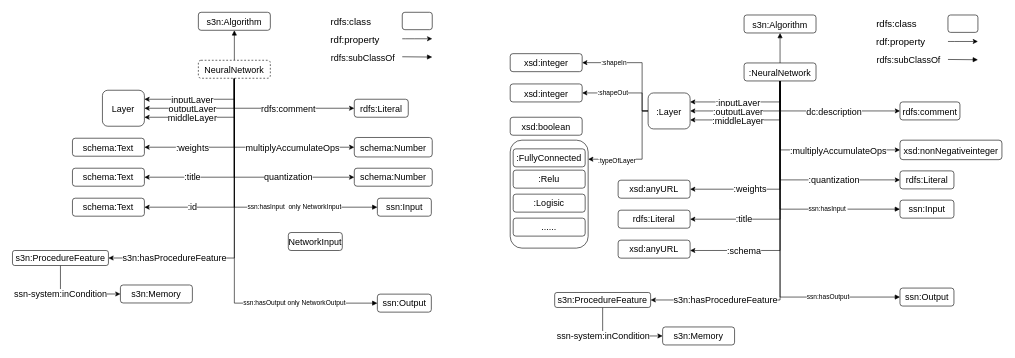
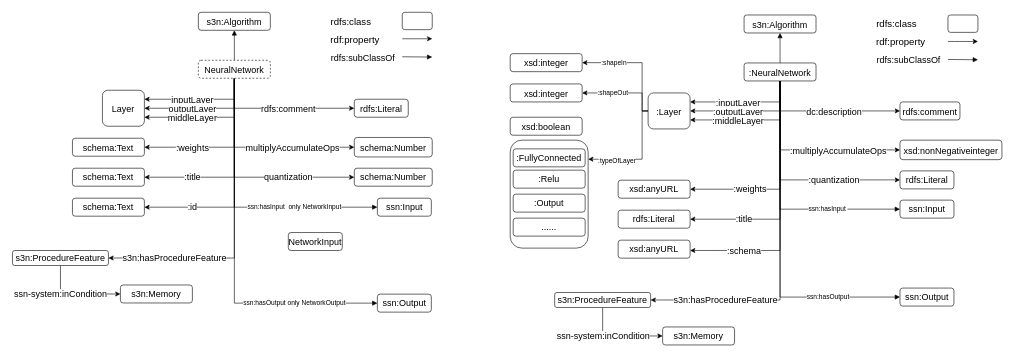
  <mxCell id="0" />
  <mxCell id="1" parent="0" />
  <mxCell id="2" value="s3n:Algorithm" style="rounded=1;whiteSpace=wrap;html=1;fontSize=15;" parent="1" vertex="1"><mxGeometry x="330" y="20" width="120" height="30" as="geometry" /></mxCell>
  <mxCell id="3" value=":title" style="edgeStyle=orthogonalEdgeStyle;rounded=0;orthogonalLoop=1;jettySize=auto;html=1;exitX=0.5;exitY=1;exitDx=0;exitDy=0;fontSize=15;" parent="1" source="16" edge="1"><mxGeometry x="0.492" relative="1" as="geometry"><mxPoint x="240" y="295" as="targetPoint" /><Array as="points"><mxPoint x="390" y="295" /></Array><mxPoint as="offset" /></mxGeometry></mxCell>
  <mxCell id="4" value=":id" style="edgeStyle=orthogonalEdgeStyle;rounded=0;orthogonalLoop=1;jettySize=auto;html=1;exitX=0.5;exitY=1;exitDx=0;exitDy=0;entryX=1;entryY=0.5;entryDx=0;entryDy=0;fontSize=15;" parent="1" source="16" target="22" edge="1"><mxGeometry x="0.562" relative="1" as="geometry"><mxPoint x="390" y="540" as="targetPoint" /><mxPoint as="offset" /></mxGeometry></mxCell>
  <mxCell id="5" value=":weights" style="edgeStyle=orthogonalEdgeStyle;rounded=0;orthogonalLoop=1;jettySize=auto;html=1;exitX=0.5;exitY=1;exitDx=0;exitDy=0;entryX=1;entryY=0.5;entryDx=0;entryDy=0;fontSize=15;" parent="1" source="16" target="17" edge="1"><mxGeometry x="0.396" relative="1" as="geometry"><mxPoint x="850" y="310" as="targetPoint" /><mxPoint as="offset" /></mxGeometry></mxCell>
  <mxCell id="6" value="inputLayer" style="edgeStyle=orthogonalEdgeStyle;rounded=0;orthogonalLoop=1;jettySize=auto;html=1;exitX=0.5;exitY=1;exitDx=0;exitDy=0;entryX=1;entryY=0.25;entryDx=0;entryDy=0;fontSize=15;" parent="1" source="16" target="18" edge="1"><mxGeometry x="0.135" relative="1" as="geometry"><mxPoint as="offset" /></mxGeometry></mxCell>
  <mxCell id="7" value="outputLayer" style="edgeStyle=orthogonalEdgeStyle;rounded=0;orthogonalLoop=1;jettySize=auto;html=1;exitX=0.5;exitY=1;exitDx=0;exitDy=0;entryX=1;entryY=0.5;entryDx=0;entryDy=0;fontSize=15;" parent="1" source="16" target="18" edge="1"><mxGeometry x="0.2" relative="1" as="geometry"><mxPoint x="80" y="200" as="targetPoint" /><mxPoint as="offset" /></mxGeometry></mxCell>
  <mxCell id="8" value="middleLayer" style="edgeStyle=orthogonalEdgeStyle;rounded=0;orthogonalLoop=1;jettySize=auto;html=1;exitX=0.5;exitY=1;exitDx=0;exitDy=0;entryX=1;entryY=0.75;entryDx=0;entryDy=0;fontSize=15;" parent="1" source="16" target="18" edge="1"><mxGeometry x="0.256" relative="1" as="geometry"><mxPoint as="offset" /></mxGeometry></mxCell>
  <mxCell id="9" value="rdfs:comment" style="edgeStyle=orthogonalEdgeStyle;rounded=0;orthogonalLoop=1;jettySize=auto;html=1;exitX=0.5;exitY=1;exitDx=0;exitDy=0;entryX=0;entryY=0.5;entryDx=0;entryDy=0;fontSize=15;" parent="1" source="16" target="23" edge="1"><mxGeometry x="0.12" relative="1" as="geometry"><mxPoint as="offset" /></mxGeometry></mxCell>
  <mxCell id="10" value="multiplyAccumulateOps" style="edgeStyle=orthogonalEdgeStyle;rounded=0;orthogonalLoop=1;jettySize=auto;html=1;exitX=0.5;exitY=1;exitDx=0;exitDy=0;entryX=0;entryY=0.5;entryDx=0;entryDy=0;fontSize=15;" parent="1" source="16" target="19" edge="1"><mxGeometry x="0.346" relative="1" as="geometry"><mxPoint as="offset" /></mxGeometry></mxCell>
  <mxCell id="11" value="quantization" style="edgeStyle=orthogonalEdgeStyle;rounded=0;orthogonalLoop=1;jettySize=auto;html=1;exitX=0.5;exitY=1;exitDx=0;exitDy=0;entryX=0;entryY=0.5;entryDx=0;entryDy=0;fontSize=15;" parent="1" source="16" target="20" edge="1"><mxGeometry x="0.397" relative="1" as="geometry"><mxPoint as="offset" /></mxGeometry></mxCell>
  <mxCell id="12" value="s3n:hasProcedureFeature" style="edgeStyle=orthogonalEdgeStyle;rounded=0;orthogonalLoop=1;jettySize=auto;html=1;exitX=0.5;exitY=1;exitDx=0;exitDy=0;fontSize=15;endArrow=classic;endFill=1;entryX=1;entryY=0.5;entryDx=0;entryDy=0;" parent="1" source="16" target="31" edge="1"><mxGeometry x="0.571" relative="1" as="geometry"><mxPoint x="520" y="620" as="targetPoint" /><mxPoint as="offset" /></mxGeometry></mxCell>
  <mxCell id="13" style="edgeStyle=orthogonalEdgeStyle;rounded=0;orthogonalLoop=1;jettySize=auto;html=1;exitX=0.5;exitY=0;exitDx=0;exitDy=0;entryX=0.5;entryY=1;entryDx=0;entryDy=0;fontSize=15;endArrow=block;endFill=1;" parent="1" source="16" target="2" edge="1"><mxGeometry relative="1" as="geometry" /></mxCell>
  <mxCell id="14" value="ssn:hasInput&amp;nbsp; only NetworkInput" style="edgeStyle=orthogonalEdgeStyle;rounded=0;orthogonalLoop=1;jettySize=auto;html=1;exitX=0.5;exitY=1;exitDx=0;exitDy=0;entryX=0;entryY=0.5;entryDx=0;entryDy=0;endArrow=block;endFill=1;" parent="1" source="16" target="34" edge="1"><mxGeometry x="0.389" relative="1" as="geometry"><mxPoint as="offset" /></mxGeometry></mxCell>
  <mxCell id="15" value="ssn:hasOutput only NetworkOutput" style="edgeStyle=orthogonalEdgeStyle;rounded=0;orthogonalLoop=1;jettySize=auto;html=1;exitX=0.5;exitY=1;exitDx=0;exitDy=0;entryX=0;entryY=0.5;entryDx=0;entryDy=0;endArrow=block;endFill=1;" parent="1" source="16" target="35" edge="1"><mxGeometry x="0.548" relative="1" as="geometry"><mxPoint as="offset" /></mxGeometry></mxCell>
  <mxCell id="16" value="NeuralNetwork" style="rounded=1;whiteSpace=wrap;html=1;fontSize=15;dashed=1;" parent="1" vertex="1"><mxGeometry x="330" y="100" width="120" height="30" as="geometry" /></mxCell>
  <mxCell id="17" value="schema:Text" style="rounded=1;whiteSpace=wrap;html=1;fontSize=15;" parent="1" vertex="1"><mxGeometry x="120" y="230" width="120" height="30" as="geometry" /></mxCell>
  <mxCell id="18" value="Layer" style="rounded=1;whiteSpace=wrap;html=1;fontSize=15;" parent="1" vertex="1"><mxGeometry x="170" y="150" width="70" height="60" as="geometry" /></mxCell>
  <mxCell id="19" value="schema:Number" style="rounded=1;whiteSpace=wrap;html=1;fontSize=15;" parent="1" vertex="1"><mxGeometry x="590" y="228.75" width="130" height="32.5" as="geometry" /></mxCell>
  <mxCell id="20" value="schema:Number" style="rounded=1;whiteSpace=wrap;html=1;fontSize=15;" parent="1" vertex="1"><mxGeometry x="590" y="280" width="130" height="30" as="geometry" /></mxCell>
  <mxCell id="21" value="schema:Text" style="rounded=1;whiteSpace=wrap;html=1;fontSize=15;" parent="1" vertex="1"><mxGeometry x="120" y="280" width="120" height="30" as="geometry" /></mxCell>
  <mxCell id="22" value="schema:Text" style="rounded=1;whiteSpace=wrap;html=1;fontSize=15;" parent="1" vertex="1"><mxGeometry x="120" y="330" width="120" height="30" as="geometry" /></mxCell>
  <mxCell id="23" value="rdfs:Literal" style="rounded=1;whiteSpace=wrap;html=1;fontSize=15;" parent="1" vertex="1"><mxGeometry x="590" y="165" width="90" height="30" as="geometry" /></mxCell>
  <mxCell id="24" style="edgeStyle=orthogonalEdgeStyle;rounded=0;orthogonalLoop=1;jettySize=auto;html=1;exitX=0.5;exitY=1;exitDx=0;exitDy=0;fontSize=15;" parent="1" edge="1"><mxGeometry relative="1" as="geometry"><mxPoint x="725" y="495" as="sourcePoint" /><mxPoint x="725" y="495" as="targetPoint" /></mxGeometry></mxCell>
  <mxCell id="25" value="" style="rounded=1;whiteSpace=wrap;html=1;fontSize=16;" parent="1" vertex="1"><mxGeometry x="670" y="20" width="50" height="29" as="geometry" /></mxCell>
  <mxCell id="26" value="rdfs:class" style="text;html=1;align=center;verticalAlign=middle;resizable=0;points=[];autosize=1;strokeColor=none;fontSize=16;" parent="1" vertex="1"><mxGeometry x="544" y="24.5" width="80" height="20" as="geometry" /></mxCell>
  <mxCell id="27" value="rdf:property" style="text;html=1;align=center;verticalAlign=middle;resizable=0;points=[];autosize=1;strokeColor=none;fontSize=16;" parent="1" vertex="1"><mxGeometry x="541" y="54.5" width="100" height="20" as="geometry" /></mxCell>
  <mxCell id="28" value="" style="endArrow=classic;html=1;fontSize=16;" parent="1" edge="1"><mxGeometry width="50" height="50" relative="1" as="geometry"><mxPoint x="670" y="64.16" as="sourcePoint" /><mxPoint x="720" y="64.16" as="targetPoint" /><Array as="points"><mxPoint x="680" y="64.16" /></Array></mxGeometry></mxCell>
  <mxCell id="29" value="" style="endArrow=block;html=1;fontSize=16;endFill=1;" parent="1" edge="1"><mxGeometry width="50" height="50" relative="1" as="geometry"><mxPoint x="670" y="94.16" as="sourcePoint" /><mxPoint x="720" y="94.66" as="targetPoint" /></mxGeometry></mxCell>
  <mxCell id="30" value="ssn-system:inCondition" style="edgeStyle=orthogonalEdgeStyle;rounded=0;orthogonalLoop=1;jettySize=auto;html=1;exitX=0.5;exitY=1;exitDx=0;exitDy=0;entryX=0;entryY=0.5;entryDx=0;entryDy=0;fontSize=15;endArrow=classic;endFill=1;" parent="1" source="31" target="32" edge="1"><mxGeometry x="-0.356" relative="1" as="geometry"><mxPoint as="offset" /><Array as="points"><mxPoint x="100" y="489.75" /></Array></mxGeometry></mxCell>
  <mxCell id="31" value="s3n:ProcedureFeature" style="rounded=1;whiteSpace=wrap;html=1;fontSize=15;" parent="1" vertex="1"><mxGeometry x="20" y="417.25" width="160" height="25" as="geometry" /></mxCell>
  <mxCell id="32" value="s3n:Memory" style="rounded=1;whiteSpace=wrap;html=1;fontSize=15;" parent="1" vertex="1"><mxGeometry x="200" y="474.75" width="120" height="30" as="geometry" /></mxCell>
  <mxCell id="33" value="rdfs:subClassOf" style="text;html=1;align=center;verticalAlign=middle;resizable=0;points=[];autosize=1;strokeColor=none;fontSize=15;" parent="1" vertex="1"><mxGeometry x="544" y="84.5" width="120" height="20" as="geometry" /></mxCell>
  <mxCell id="34" value="ssn:Input" style="rounded=1;whiteSpace=wrap;html=1;fontSize=15;" parent="1" vertex="1"><mxGeometry x="628.5" y="330" width="90" height="30" as="geometry" /></mxCell>
  <mxCell id="35" value="ssn:Output" style="rounded=1;whiteSpace=wrap;html=1;fontSize=15;" parent="1" vertex="1"><mxGeometry x="628.5" y="490" width="90" height="30" as="geometry" /></mxCell>
  <mxCell id="36" value="s3n:Algorithm" style="rounded=1;whiteSpace=wrap;html=1;fontSize=15;" parent="1" vertex="1"><mxGeometry x="1240" y="24.5" width="120" height="30" as="geometry" /></mxCell>
  <mxCell id="37" value=":title" style="edgeStyle=orthogonalEdgeStyle;rounded=0;orthogonalLoop=1;jettySize=auto;html=1;exitX=0.5;exitY=1;exitDx=0;exitDy=0;fontSize=15;entryX=1;entryY=0.5;entryDx=0;entryDy=0;" parent="1" source="49" target="60" edge="1"><mxGeometry x="0.527" relative="1" as="geometry"><mxPoint x="1150" y="360" as="targetPoint" /><Array as="points"><mxPoint x="1300" y="365" /></Array><mxPoint as="offset" /></mxGeometry></mxCell>
  <mxCell id="38" value=":weights" style="edgeStyle=orthogonalEdgeStyle;rounded=0;orthogonalLoop=1;jettySize=auto;html=1;exitX=0.5;exitY=1;exitDx=0;exitDy=0;entryX=1;entryY=0.5;entryDx=0;entryDy=0;fontSize=15;" parent="1" source="49" target="50" edge="1"><mxGeometry x="0.396" relative="1" as="geometry"><mxPoint x="1760" y="314.5" as="targetPoint" /><mxPoint as="offset" /></mxGeometry></mxCell>
  <mxCell id="39" value=":inputLayer" style="edgeStyle=orthogonalEdgeStyle;rounded=0;orthogonalLoop=1;jettySize=auto;html=1;exitX=0.5;exitY=1;exitDx=0;exitDy=0;entryX=1;entryY=0.25;entryDx=0;entryDy=0;fontSize=15;" parent="1" source="49" target="57" edge="1"><mxGeometry x="0.135" relative="1" as="geometry"><mxPoint as="offset" /></mxGeometry></mxCell>
  <mxCell id="40" value=":outputLayer" style="edgeStyle=orthogonalEdgeStyle;rounded=0;orthogonalLoop=1;jettySize=auto;html=1;exitX=0.5;exitY=1;exitDx=0;exitDy=0;entryX=1;entryY=0.5;entryDx=0;entryDy=0;fontSize=15;" parent="1" source="49" target="57" edge="1"><mxGeometry x="0.2" relative="1" as="geometry"><mxPoint x="990" y="204.5" as="targetPoint" /><mxPoint as="offset" /></mxGeometry></mxCell>
  <mxCell id="41" value=":middleLayer" style="edgeStyle=orthogonalEdgeStyle;rounded=0;orthogonalLoop=1;jettySize=auto;html=1;exitX=0.5;exitY=1;exitDx=0;exitDy=0;entryX=1;entryY=0.75;entryDx=0;entryDy=0;fontSize=15;" parent="1" source="49" target="57" edge="1"><mxGeometry x="0.256" relative="1" as="geometry"><mxPoint as="offset" /></mxGeometry></mxCell>
  <mxCell id="42" value="dc:description" style="edgeStyle=orthogonalEdgeStyle;rounded=0;orthogonalLoop=1;jettySize=auto;html=1;exitX=0.5;exitY=1;exitDx=0;exitDy=0;entryX=0;entryY=0.5;entryDx=0;entryDy=0;fontSize=15;" parent="1" source="49" target="61" edge="1"><mxGeometry x="0.12" relative="1" as="geometry"><mxPoint as="offset" /></mxGeometry></mxCell>
  <mxCell id="43" value=":multiplyAccumulateOps" style="edgeStyle=orthogonalEdgeStyle;rounded=0;orthogonalLoop=1;jettySize=auto;html=1;exitX=0.5;exitY=1;exitDx=0;exitDy=0;entryX=0;entryY=0.5;entryDx=0;entryDy=0;fontSize=15;" parent="1" source="49" target="58" edge="1"><mxGeometry x="0.346" relative="1" as="geometry"><mxPoint as="offset" /></mxGeometry></mxCell>
  <mxCell id="44" value=":quantization" style="edgeStyle=orthogonalEdgeStyle;rounded=0;orthogonalLoop=1;jettySize=auto;html=1;exitX=0.5;exitY=1;exitDx=0;exitDy=0;entryX=0;entryY=0.5;entryDx=0;entryDy=0;fontSize=15;" parent="1" source="49" target="59" edge="1"><mxGeometry x="0.397" relative="1" as="geometry"><mxPoint as="offset" /></mxGeometry></mxCell>
  <mxCell id="45" value="s3n:hasProcedureFeature" style="edgeStyle=orthogonalEdgeStyle;rounded=0;orthogonalLoop=1;jettySize=auto;html=1;exitX=0.5;exitY=1;exitDx=0;exitDy=0;fontSize=15;endArrow=classic;endFill=1;entryX=1;entryY=0.5;entryDx=0;entryDy=0;" parent="1" source="49" target="69" edge="1"><mxGeometry x="0.571" relative="1" as="geometry"><mxPoint x="1430" y="624.5" as="targetPoint" /><mxPoint as="offset" /></mxGeometry></mxCell>
  <mxCell id="46" style="edgeStyle=orthogonalEdgeStyle;rounded=0;orthogonalLoop=1;jettySize=auto;html=1;exitX=0.5;exitY=0;exitDx=0;exitDy=0;entryX=0.5;entryY=1;entryDx=0;entryDy=0;fontSize=15;endArrow=block;endFill=1;" parent="1" source="49" target="36" edge="1"><mxGeometry relative="1" as="geometry" /></mxCell>
  <mxCell id="47" value="ssn:hasInput&amp;nbsp; " style="edgeStyle=orthogonalEdgeStyle;rounded=0;orthogonalLoop=1;jettySize=auto;html=1;exitX=0.5;exitY=1;exitDx=0;exitDy=0;entryX=0;entryY=0.5;entryDx=0;entryDy=0;endArrow=block;endFill=1;" parent="1" source="49" target="74" edge="1"><mxGeometry x="0.42" relative="1" as="geometry"><mxPoint as="offset" /></mxGeometry></mxCell>
  <mxCell id="48" value="ssn:hasOutput " style="edgeStyle=orthogonalEdgeStyle;rounded=0;orthogonalLoop=1;jettySize=auto;html=1;exitX=0.5;exitY=1;exitDx=0;exitDy=0;entryX=0;entryY=0.5;entryDx=0;entryDy=0;endArrow=block;endFill=1;" parent="1" source="49" target="75" edge="1"><mxGeometry x="0.572" relative="1" as="geometry"><mxPoint as="offset" /></mxGeometry></mxCell>
  <mxCell id="49" value=":NeuralNetwork" style="rounded=1;whiteSpace=wrap;html=1;fontSize=15;" parent="1" vertex="1"><mxGeometry x="1240" y="104.5" width="120" height="30" as="geometry" /></mxCell>
  <mxCell id="50" value="xsd:anyURL" style="rounded=1;whiteSpace=wrap;html=1;fontSize=15;" parent="1" vertex="1"><mxGeometry x="1030" y="300" width="120" height="30" as="geometry" /></mxCell>
  <mxCell id="51" style="edgeStyle=orthogonalEdgeStyle;rounded=0;orthogonalLoop=1;jettySize=auto;html=1;exitX=0;exitY=0.5;exitDx=0;exitDy=0;entryX=1;entryY=0.5;entryDx=0;entryDy=0;" parent="1" source="57" target="76" edge="1"><mxGeometry relative="1" as="geometry"><Array as="points"><mxPoint x="1070" y="184" /><mxPoint x="1070" y="104" /></Array></mxGeometry></mxCell>
  <mxCell id="52" value=":shapeIn" style="edgeLabel;html=1;align=center;verticalAlign=middle;resizable=0;points=[];" parent="51" vertex="1" connectable="0"><mxGeometry x="0.41" relative="1" as="geometry"><mxPoint x="-4" as="offset" /></mxGeometry></mxCell>
  <mxCell id="53" value="" style="edgeStyle=orthogonalEdgeStyle;rounded=0;orthogonalLoop=1;jettySize=auto;html=1;exitX=0;exitY=0.5;exitDx=0;exitDy=0;entryX=1;entryY=0.5;entryDx=0;entryDy=0;" parent="1" source="57" target="77" edge="1"><mxGeometry x="0.538" relative="1" as="geometry"><Array as="points"><mxPoint x="1070" y="184" /><mxPoint x="1070" y="154" /></Array><mxPoint as="offset" /></mxGeometry></mxCell>
  <mxCell id="54" value=":shapeOut" style="edgeLabel;html=1;align=center;verticalAlign=middle;resizable=0;points=[];" parent="53" vertex="1" connectable="0"><mxGeometry x="0.287" relative="1" as="geometry"><mxPoint as="offset" /></mxGeometry></mxCell>
  <mxCell id="55" style="edgeStyle=orthogonalEdgeStyle;rounded=0;orthogonalLoop=1;jettySize=auto;html=1;exitX=0;exitY=0.5;exitDx=0;exitDy=0;entryX=1;entryY=0.5;entryDx=0;entryDy=0;" parent="1" source="57" edge="1"><mxGeometry relative="1" as="geometry"><mxPoint x="980" y="265" as="targetPoint" /><Array as="points"><mxPoint x="1070" y="184" /><mxPoint x="1070" y="265" /></Array></mxGeometry></mxCell>
  <mxCell id="56" value=":typeOfLayer" style="edgeLabel;html=1;align=center;verticalAlign=middle;resizable=0;points=[];" parent="55" vertex="1" connectable="0"><mxGeometry x="0.479" y="1" relative="1" as="geometry"><mxPoint as="offset" /></mxGeometry></mxCell>
  <mxCell id="57" value=":Layer" style="rounded=1;whiteSpace=wrap;html=1;fontSize=15;" parent="1" vertex="1"><mxGeometry x="1080" y="154.5" width="70" height="60" as="geometry" /></mxCell>
  <mxCell id="58" value="xsd:nonNegativeinteger" style="rounded=1;whiteSpace=wrap;html=1;fontSize=15;" parent="1" vertex="1"><mxGeometry x="1500" y="233.25" width="170" height="32.5" as="geometry" /></mxCell>
  <mxCell id="59" value="rdfs:Literal" style="rounded=1;whiteSpace=wrap;html=1;fontSize=15;" parent="1" vertex="1"><mxGeometry x="1500" y="284.5" width="90" height="30" as="geometry" /></mxCell>
  <mxCell id="60" value="rdfs:Literal" style="rounded=1;whiteSpace=wrap;html=1;fontSize=15;" parent="1" vertex="1"><mxGeometry x="1030" y="350" width="120" height="30" as="geometry" /></mxCell>
  <mxCell id="61" value="rdfs:comment" style="rounded=1;whiteSpace=wrap;html=1;fontSize=15;" parent="1" vertex="1"><mxGeometry x="1500" y="169.5" width="100" height="30" as="geometry" /></mxCell>
  <mxCell id="62" style="edgeStyle=orthogonalEdgeStyle;rounded=0;orthogonalLoop=1;jettySize=auto;html=1;exitX=0.5;exitY=1;exitDx=0;exitDy=0;fontSize=15;" parent="1" edge="1"><mxGeometry relative="1" as="geometry"><mxPoint x="1629.17" y="489.75" as="sourcePoint" /><mxPoint x="1629.17" y="489.75" as="targetPoint" /></mxGeometry></mxCell>
  <mxCell id="63" value="" style="rounded=1;whiteSpace=wrap;html=1;fontSize=16;" parent="1" vertex="1"><mxGeometry x="1580" y="24.5" width="50" height="29" as="geometry" /></mxCell>
  <mxCell id="64" value="rdfs:class" style="text;html=1;align=center;verticalAlign=middle;resizable=0;points=[];autosize=1;strokeColor=none;fontSize=16;" parent="1" vertex="1"><mxGeometry x="1454" y="29" width="80" height="20" as="geometry" /></mxCell>
  <mxCell id="65" value="rdf:property" style="text;html=1;align=center;verticalAlign=middle;resizable=0;points=[];autosize=1;strokeColor=none;fontSize=16;" parent="1" vertex="1"><mxGeometry x="1451" y="59" width="100" height="20" as="geometry" /></mxCell>
  <mxCell id="66" value="" style="endArrow=classic;html=1;fontSize=16;" parent="1" edge="1"><mxGeometry width="50" height="50" relative="1" as="geometry"><mxPoint x="1580" y="68.66" as="sourcePoint" /><mxPoint x="1630" y="68.66" as="targetPoint" /><Array as="points"><mxPoint x="1590" y="68.66" /></Array></mxGeometry></mxCell>
  <mxCell id="67" value="" style="endArrow=block;html=1;fontSize=16;endFill=1;" parent="1" edge="1"><mxGeometry width="50" height="50" relative="1" as="geometry"><mxPoint x="1580" y="98.66" as="sourcePoint" /><mxPoint x="1630" y="99.16" as="targetPoint" /></mxGeometry></mxCell>
  <mxCell id="68" value="ssn-system:inCondition" style="edgeStyle=orthogonalEdgeStyle;rounded=0;orthogonalLoop=1;jettySize=auto;html=1;exitX=0.5;exitY=1;exitDx=0;exitDy=0;entryX=0;entryY=0.5;entryDx=0;entryDy=0;fontSize=15;endArrow=classic;endFill=1;" parent="1" source="69" target="70" edge="1"><mxGeometry x="-0.356" relative="1" as="geometry"><mxPoint as="offset" /><Array as="points"><mxPoint x="1004.17" y="559.75" /></Array></mxGeometry></mxCell>
  <mxCell id="69" value="s3n:ProcedureFeature" style="rounded=1;whiteSpace=wrap;html=1;fontSize=15;" parent="1" vertex="1"><mxGeometry x="924.17" y="487.25" width="160" height="25" as="geometry" /></mxCell>
  <mxCell id="70" value="s3n:Memory" style="rounded=1;whiteSpace=wrap;html=1;fontSize=15;" parent="1" vertex="1"><mxGeometry x="1104.17" y="544.75" width="120" height="30" as="geometry" /></mxCell>
  <mxCell id="71" value="rdfs:subClassOf" style="text;html=1;align=center;verticalAlign=middle;resizable=0;points=[];autosize=1;strokeColor=none;fontSize=15;" parent="1" vertex="1"><mxGeometry x="1454" y="89" width="120" height="20" as="geometry" /></mxCell>
  <mxCell id="72" style="edgeStyle=orthogonalEdgeStyle;rounded=0;orthogonalLoop=1;jettySize=auto;html=1;exitX=0.5;exitY=1;exitDx=0;exitDy=0;" parent="1" edge="1"><mxGeometry relative="1" as="geometry"><mxPoint x="1624" y="402" as="sourcePoint" /><mxPoint x="1624" y="402" as="targetPoint" /></mxGeometry></mxCell>
  <mxCell id="73" style="edgeStyle=orthogonalEdgeStyle;rounded=0;orthogonalLoop=1;jettySize=auto;html=1;exitX=0.5;exitY=1;exitDx=0;exitDy=0;fontSize=15;" parent="1" edge="1"><mxGeometry relative="1" as="geometry"><mxPoint x="1577.67" y="470" as="sourcePoint" /><mxPoint x="1577.67" y="470" as="targetPoint" /></mxGeometry></mxCell>
  <mxCell id="74" value="ssn:Input" style="rounded=1;whiteSpace=wrap;html=1;fontSize=15;" parent="1" vertex="1"><mxGeometry x="1500" y="333.25" width="90" height="30" as="geometry" /></mxCell>
  <mxCell id="75" value="ssn:Output" style="rounded=1;whiteSpace=wrap;html=1;fontSize=15;" parent="1" vertex="1"><mxGeometry x="1500" y="479.88" width="90" height="30" as="geometry" /></mxCell>
  <mxCell id="76" value="xsd:integer" style="rounded=1;whiteSpace=wrap;html=1;fontSize=15;" parent="1" vertex="1"><mxGeometry x="850" y="89" width="120" height="30" as="geometry" /></mxCell>
  <mxCell id="77" value="xsd:integer" style="rounded=1;whiteSpace=wrap;html=1;fontSize=15;" parent="1" vertex="1"><mxGeometry x="850" y="139.5" width="120" height="30" as="geometry" /></mxCell>
  <mxCell id="78" value="xsd:boolean" style="rounded=1;whiteSpace=wrap;html=1;fontSize=15;" parent="1" vertex="1"><mxGeometry x="850" y="195" width="120" height="30" as="geometry" /></mxCell>
  <mxCell id="79" value="" style="rounded=1;whiteSpace=wrap;html=1;fontSize=15;" parent="1" vertex="1"><mxGeometry x="850" y="233.25" width="130" height="180" as="geometry" /></mxCell>
  <mxCell id="80" value="&lt;div&gt;:FullyConnected&lt;/div&gt;" style="rounded=1;whiteSpace=wrap;html=1;fontSize=15;" parent="1" vertex="1"><mxGeometry x="855" y="247.75" width="120" height="30" as="geometry" /></mxCell>
  <mxCell id="81" value=":Relu" style="rounded=1;whiteSpace=wrap;html=1;fontSize=15;" parent="1" vertex="1"><mxGeometry x="855" y="283.25" width="120" height="30" as="geometry" /></mxCell>
- <mxCell id="82" value=":Logisic" style="rounded=1;whiteSpace=wrap;html=1;fontSize=15;" parent="1" vertex="1"><mxGeometry x="855" y="323.25" width="120" height="30" as="geometry" /></mxCell>
+ <mxCell id="82" value=":Output" style="rounded=1;whiteSpace=wrap;html=1;fontSize=15;" parent="1" vertex="1"><mxGeometry x="855" y="323.25" width="120" height="30" as="geometry" /></mxCell>
  <mxCell id="83" value="......" style="rounded=1;whiteSpace=wrap;html=1;fontSize=15;" parent="1" vertex="1"><mxGeometry x="855" y="363.25" width="120" height="30" as="geometry" /></mxCell>
  <mxCell id="84" value="xsd:anyURL" style="rounded=1;whiteSpace=wrap;html=1;fontSize=15;" parent="1" vertex="1"><mxGeometry x="1030" y="400" width="120" height="30" as="geometry" /></mxCell>
  <mxCell id="85" value=":schema" style="edgeStyle=orthogonalEdgeStyle;rounded=0;orthogonalLoop=1;jettySize=auto;html=1;exitX=0.5;exitY=1;exitDx=0;exitDy=0;fontSize=15;entryX=1;entryY=0.5;entryDx=0;entryDy=0;" parent="1" edge="1"><mxGeometry x="0.527" relative="1" as="geometry"><mxPoint x="1150" y="417.22" as="targetPoint" /><Array as="points"><mxPoint x="1300" y="417.22" /></Array><mxPoint as="offset" /><mxPoint x="1300" y="186.72" as="sourcePoint" /></mxGeometry></mxCell>
  <mxCell id="86" value="NetworkInput" style="rounded=1;whiteSpace=wrap;html=1;fontSize=15;" vertex="1" parent="1"><mxGeometry x="480" y="387.25" width="90" height="30" as="geometry" /></mxCell>
